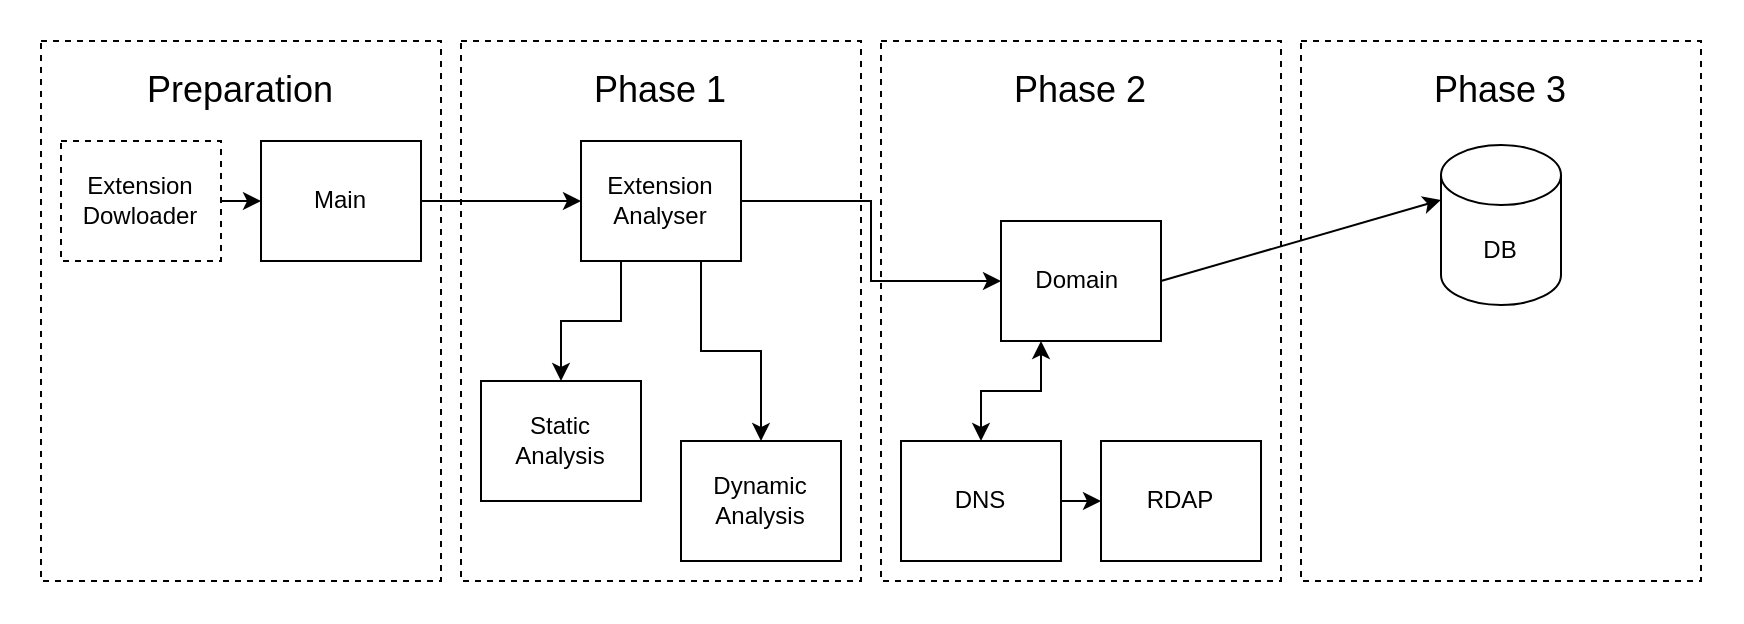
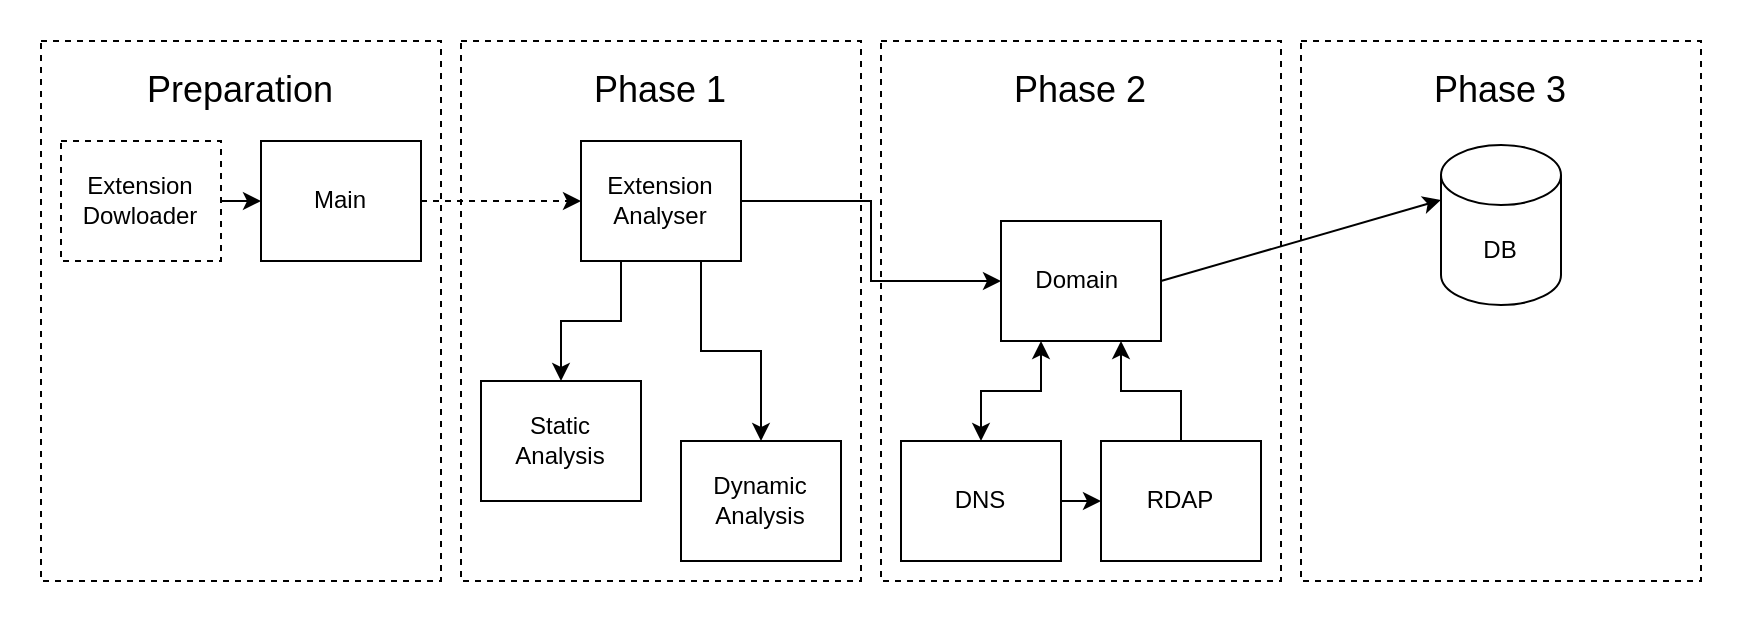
  <mxCell id="0" />
  <mxCell id="1" parent="0" />
  <mxCell id="2" value="Preparation" style="rounded=0;whiteSpace=wrap;html=1;fillColor=none;dashed=1;spacingTop=-220;fontSize=18;" vertex="1" parent="1"><mxGeometry x="20" y="20" width="200" height="270" as="geometry" /></mxCell>
  <mxCell id="3" value="Phase 2" style="rounded=0;whiteSpace=wrap;html=1;fillColor=none;dashed=1;spacingTop=-220;fontSize=18;" vertex="1" parent="1"><mxGeometry x="440" y="20" width="200" height="270" as="geometry" /></mxCell>
  <mxCell id="4" value="Phase 3" style="rounded=0;whiteSpace=wrap;html=1;fillColor=none;dashed=1;spacingTop=-220;fontSize=18;" vertex="1" parent="1"><mxGeometry x="650" y="20" width="200" height="270" as="geometry" /></mxCell>
  <mxCell id="5" value="Phase 1" style="rounded=0;whiteSpace=wrap;html=1;fillColor=none;dashed=1;spacingTop=-220;fontSize=18;" vertex="1" parent="1"><mxGeometry x="230" y="20" width="200" height="270" as="geometry" /></mxCell>
  <mxCell id="6" style="edgeStyle=orthogonalEdgeStyle;rounded=0;orthogonalLoop=1;jettySize=auto;html=1;exitX=1;exitY=0.5;exitDx=0;exitDy=0;entryX=0;entryY=0.5;entryDx=0;entryDy=0;" parent="1" source="7" target="9" edge="1"><mxGeometry relative="1" as="geometry" /></mxCell>
  <mxCell id="7" value="Extension&lt;br&gt;Dowloader" style="rounded=0;whiteSpace=wrap;html=1;dashed=1;" parent="1" vertex="1"><mxGeometry x="30" y="70" width="80" height="60" as="geometry" /></mxCell>
- <mxCell id="8" style="edgeStyle=orthogonalEdgeStyle;rounded=0;orthogonalLoop=1;jettySize=auto;html=1;exitX=1;exitY=0.5;exitDx=0;exitDy=0;entryX=0;entryY=0.5;entryDx=0;entryDy=0;" parent="1" source="9" target="13" edge="1"><mxGeometry relative="1" as="geometry" /></mxCell>
+ <mxCell id="8" style="edgeStyle=orthogonalEdgeStyle;rounded=0;orthogonalLoop=1;jettySize=auto;html=1;exitX=1;exitY=0.5;exitDx=0;exitDy=0;entryX=0;entryY=0.5;entryDx=0;entryDy=0;dashed=1;" parent="1" source="9" target="13" edge="1"><mxGeometry relative="1" as="geometry" /></mxCell>
  <mxCell id="9" value="Main" style="rounded=0;whiteSpace=wrap;html=1;" parent="1" vertex="1"><mxGeometry x="130" y="70" width="80" height="60" as="geometry" /></mxCell>
  <mxCell id="10" style="edgeStyle=orthogonalEdgeStyle;rounded=0;orthogonalLoop=1;jettySize=auto;html=1;exitX=1;exitY=0.5;exitDx=0;exitDy=0;entryX=0;entryY=0.5;entryDx=0;entryDy=0;" parent="1" source="13" target="21" edge="1"><mxGeometry relative="1" as="geometry" /></mxCell>
  <mxCell id="11" style="edgeStyle=orthogonalEdgeStyle;rounded=0;orthogonalLoop=1;jettySize=auto;html=1;exitX=0.25;exitY=1;exitDx=0;exitDy=0;entryX=0.5;entryY=0;entryDx=0;entryDy=0;" parent="1" source="13" target="14" edge="1"><mxGeometry relative="1" as="geometry"><mxPoint x="230" y="220" as="targetPoint" /></mxGeometry></mxCell>
  <mxCell id="12" style="edgeStyle=orthogonalEdgeStyle;rounded=0;orthogonalLoop=1;jettySize=auto;html=1;exitX=0.75;exitY=1;exitDx=0;exitDy=0;entryX=0.5;entryY=0;entryDx=0;entryDy=0;" parent="1" source="13" target="15" edge="1"><mxGeometry relative="1" as="geometry" /></mxCell>
  <mxCell id="13" value="Extension&lt;br&gt;Analyser" style="rounded=0;whiteSpace=wrap;html=1;" parent="1" vertex="1"><mxGeometry x="290" y="70" width="80" height="60" as="geometry" /></mxCell>
  <mxCell id="14" value="Static&lt;br&gt;Analysis" style="rounded=0;whiteSpace=wrap;html=1;" parent="1" vertex="1"><mxGeometry x="240" y="190" width="80" height="60" as="geometry" /></mxCell>
  <mxCell id="15" value="Dynamic&lt;br&gt;Analysis" style="rounded=0;whiteSpace=wrap;html=1;" parent="1" vertex="1"><mxGeometry x="340" y="220" width="80" height="60" as="geometry" /></mxCell>
  <mxCell id="16" style="edgeStyle=orthogonalEdgeStyle;rounded=0;orthogonalLoop=1;jettySize=auto;html=1;exitX=1;exitY=0.5;exitDx=0;exitDy=0;entryX=0;entryY=0.5;entryDx=0;entryDy=0;" parent="1" source="17" target="19" edge="1"><mxGeometry relative="1" as="geometry" /></mxCell>
  <mxCell id="17" value="DNS" style="rounded=0;whiteSpace=wrap;html=1;" parent="1" vertex="1"><mxGeometry x="450" y="220" width="80" height="60" as="geometry" /></mxCell>
+ <mxCell id="18" style="edgeStyle=orthogonalEdgeStyle;rounded=0;orthogonalLoop=1;jettySize=auto;html=1;exitX=0.5;exitY=0;exitDx=0;exitDy=0;entryX=0.75;entryY=1;entryDx=0;entryDy=0;" parent="1" source="19" target="21" edge="1"><mxGeometry relative="1" as="geometry" /></mxCell>
  <mxCell id="19" value="RDAP" style="rounded=0;whiteSpace=wrap;html=1;" parent="1" vertex="1"><mxGeometry x="550" y="220" width="80" height="60" as="geometry" /></mxCell>
  <mxCell id="20" style="edgeStyle=orthogonalEdgeStyle;rounded=0;orthogonalLoop=1;jettySize=auto;html=1;exitX=0.25;exitY=1;exitDx=0;exitDy=0;entryX=0.5;entryY=0;entryDx=0;entryDy=0;startArrow=classic;startFill=1;" parent="1" source="21" target="17" edge="1"><mxGeometry relative="1" as="geometry" /></mxCell>
  <mxCell id="21" value="Domain&amp;nbsp;" style="rounded=0;whiteSpace=wrap;html=1;" parent="1" vertex="1"><mxGeometry x="500" y="110" width="80" height="60" as="geometry" /></mxCell>
  <mxCell id="22" value="DB" style="shape=cylinder3;whiteSpace=wrap;html=1;boundedLbl=1;backgroundOutline=1;size=15;" parent="1" vertex="1"><mxGeometry x="720" y="72" width="60" height="80" as="geometry" /></mxCell>
  <mxCell id="23" value="" style="endArrow=classic;html=1;rounded=0;exitX=1;exitY=0.5;exitDx=0;exitDy=0;entryX=0;entryY=0;entryDx=0;entryDy=27.5;entryPerimeter=0;" edge="1" parent="1" source="21" target="22"><mxGeometry width="50" height="50" relative="1" as="geometry"><mxPoint x="670" y="130" as="sourcePoint" /><mxPoint x="720" y="80" as="targetPoint" /></mxGeometry></mxCell>
